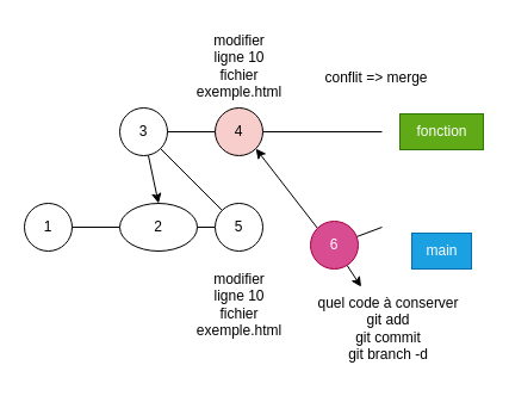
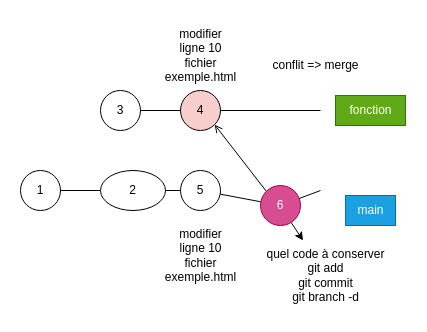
  <mxCell id="0" />
  <mxCell id="1" parent="0" />
  <mxCell id="2" value="" style="endArrow=none;html=1;" parent="1" edge="1"><mxGeometry width="50" height="50" relative="1" as="geometry"><mxPoint x="120" y="110" as="sourcePoint" /><mxPoint x="320" y="110" as="targetPoint" /></mxGeometry></mxCell>
  <mxCell id="3" value="" style="endArrow=none;html=1;startArrow=none;" parent="1" source="19" edge="1"><mxGeometry width="50" height="50" relative="1" as="geometry"><mxPoint x="40" y="190" as="sourcePoint" /><mxPoint x="320" y="190" as="targetPoint" /></mxGeometry></mxCell>
  <mxCell id="4" value="1" style="ellipse;whiteSpace=wrap;html=1;aspect=fixed;" parent="1" vertex="1"><mxGeometry x="20" y="170" width="40" height="40" as="geometry" /></mxCell>
  <mxCell id="5" value="" style="endArrow=none;html=1;" parent="1" target="6" edge="1"><mxGeometry width="50" height="50" relative="1" as="geometry"><mxPoint x="60" y="190" as="sourcePoint" /><mxPoint x="320" y="190" as="targetPoint" /></mxGeometry></mxCell>
  <mxCell id="6" value="2" style="ellipse;whiteSpace=wrap;html=1;aspect=fixed;" parent="1" vertex="1"><mxGeometry x="100" y="170" width="65" height="40" as="geometry" /></mxCell>
- <mxCell id="7" value="" style="edgeStyle=none;html=1;entryX=0.5;entryY=0;entryDx=0;entryDy=0;" parent="1" source="8" target="6" edge="1"><mxGeometry relative="1" as="geometry" /></mxCell>
  <mxCell id="8" value="3" style="ellipse;whiteSpace=wrap;html=1;aspect=fixed;" parent="1" vertex="1"><mxGeometry x="100" y="90" width="40" height="40" as="geometry" /></mxCell>
  <mxCell id="9" value="4" style="ellipse;whiteSpace=wrap;html=1;aspect=fixed;fillColor=#f8cecc;" parent="1" vertex="1"><mxGeometry x="180" y="90" width="40" height="40" as="geometry" /></mxCell>
  <mxCell id="10" value="fonction" style="text;html=1;align=center;verticalAlign=middle;resizable=0;points=[];autosize=1;strokeColor=#2D7600;fillColor=#60a917;fontColor=#ffffff;" parent="1" vertex="1"><mxGeometry x="335" y="95" width="70" height="30" as="geometry" /></mxCell>
  <mxCell id="11" value="main" style="text;html=1;align=center;verticalAlign=middle;resizable=0;points=[];autosize=1;strokeColor=#006EAF;fillColor=#1ba1e2;fontColor=#ffffff;" parent="1" vertex="1"><mxGeometry x="345" y="195" width="50" height="30" as="geometry" /></mxCell>
  <mxCell id="12" value="modifier&lt;br&gt;ligne 10&lt;br&gt;fichier&lt;br&gt;exemple.html" style="text;html=1;align=center;verticalAlign=middle;resizable=0;points=[];autosize=1;strokeColor=none;fillColor=none;" parent="1" vertex="1"><mxGeometry x="155" y="20" width="90" height="70" as="geometry" /></mxCell>
  <mxCell id="13" value="" style="endArrow=none;html=1;startArrow=none;" parent="1" source="6" target="14" edge="1"><mxGeometry width="50" height="50" relative="1" as="geometry"><mxPoint x="140" y="190" as="sourcePoint" /><mxPoint x="320" y="190" as="targetPoint" /></mxGeometry></mxCell>
  <mxCell id="14" value="5" style="ellipse;whiteSpace=wrap;html=1;aspect=fixed;" parent="1" vertex="1"><mxGeometry x="180" y="170" width="40" height="40" as="geometry" /></mxCell>
  <mxCell id="15" value="modifier&lt;br&gt;ligne 10&lt;br&gt;fichier&lt;br&gt;exemple.html" style="text;html=1;align=center;verticalAlign=middle;resizable=0;points=[];autosize=1;strokeColor=none;fillColor=none;" parent="1" vertex="1"><mxGeometry x="155" y="220" width="90" height="70" as="geometry" /></mxCell>
- <mxCell id="16" value="" style="endArrow=none;html=1;startArrow=none;" parent="1" source="14" target="8" edge="1"><mxGeometry width="50" height="50" relative="1" as="geometry"><mxPoint x="220" y="190" as="sourcePoint" /><mxPoint x="320" y="190" as="targetPoint" /></mxGeometry></mxCell>
- <mxCell id="17" style="edgeStyle=none;html=1;exitX=0;exitY=0;exitDx=0;exitDy=0;entryX=1;entryY=1;entryDx=0;entryDy=0;" parent="1" source="19" target="9" edge="1"><mxGeometry relative="1" as="geometry" /></mxCell>
+ <mxCell id="16" value="" style="endArrow=none;html=1;startArrow=none;" parent="1" source="14" target="19" edge="1"><mxGeometry width="50" height="50" relative="1" as="geometry"><mxPoint x="220" y="190" as="sourcePoint" /><mxPoint x="320" y="190" as="targetPoint" /></mxGeometry></mxCell>
+ <mxCell id="17" style="edgeStyle=none;html=1;exitX=0;exitY=0;exitDx=0;exitDy=0;entryX=1;entryY=1;entryDx=0;entryDy=0;endArrow=open;" parent="1" source="19" target="9" edge="1"><mxGeometry relative="1" as="geometry" /></mxCell>
  <mxCell id="18" style="edgeStyle=none;html=1;" edge="1" parent="1" source="19" target="21"><mxGeometry relative="1" as="geometry" /></mxCell>
  <mxCell id="19" value="6" style="ellipse;whiteSpace=wrap;html=1;aspect=fixed;fillColor=#D84C92;fontColor=#ffffff;strokeColor=#A50040;" parent="1" vertex="1"><mxGeometry x="260" y="185" width="40" height="40" as="geometry" /></mxCell>
  <mxCell id="20" value="conflit =&amp;gt; merge" style="text;html=1;align=center;verticalAlign=middle;resizable=0;points=[];autosize=1;strokeColor=none;fillColor=none;" parent="1" vertex="1"><mxGeometry x="260" y="50" width="110" height="30" as="geometry" /></mxCell>
  <mxCell id="21" value="quel code à conserver&lt;br&gt;git add&lt;br&gt;git commit&lt;br&gt;git branch -d" style="text;html=1;align=center;verticalAlign=middle;resizable=0;points=[];autosize=1;strokeColor=none;fillColor=none;" vertex="1" parent="1"><mxGeometry x="255" y="240" width="140" height="70" as="geometry" /></mxCell>
